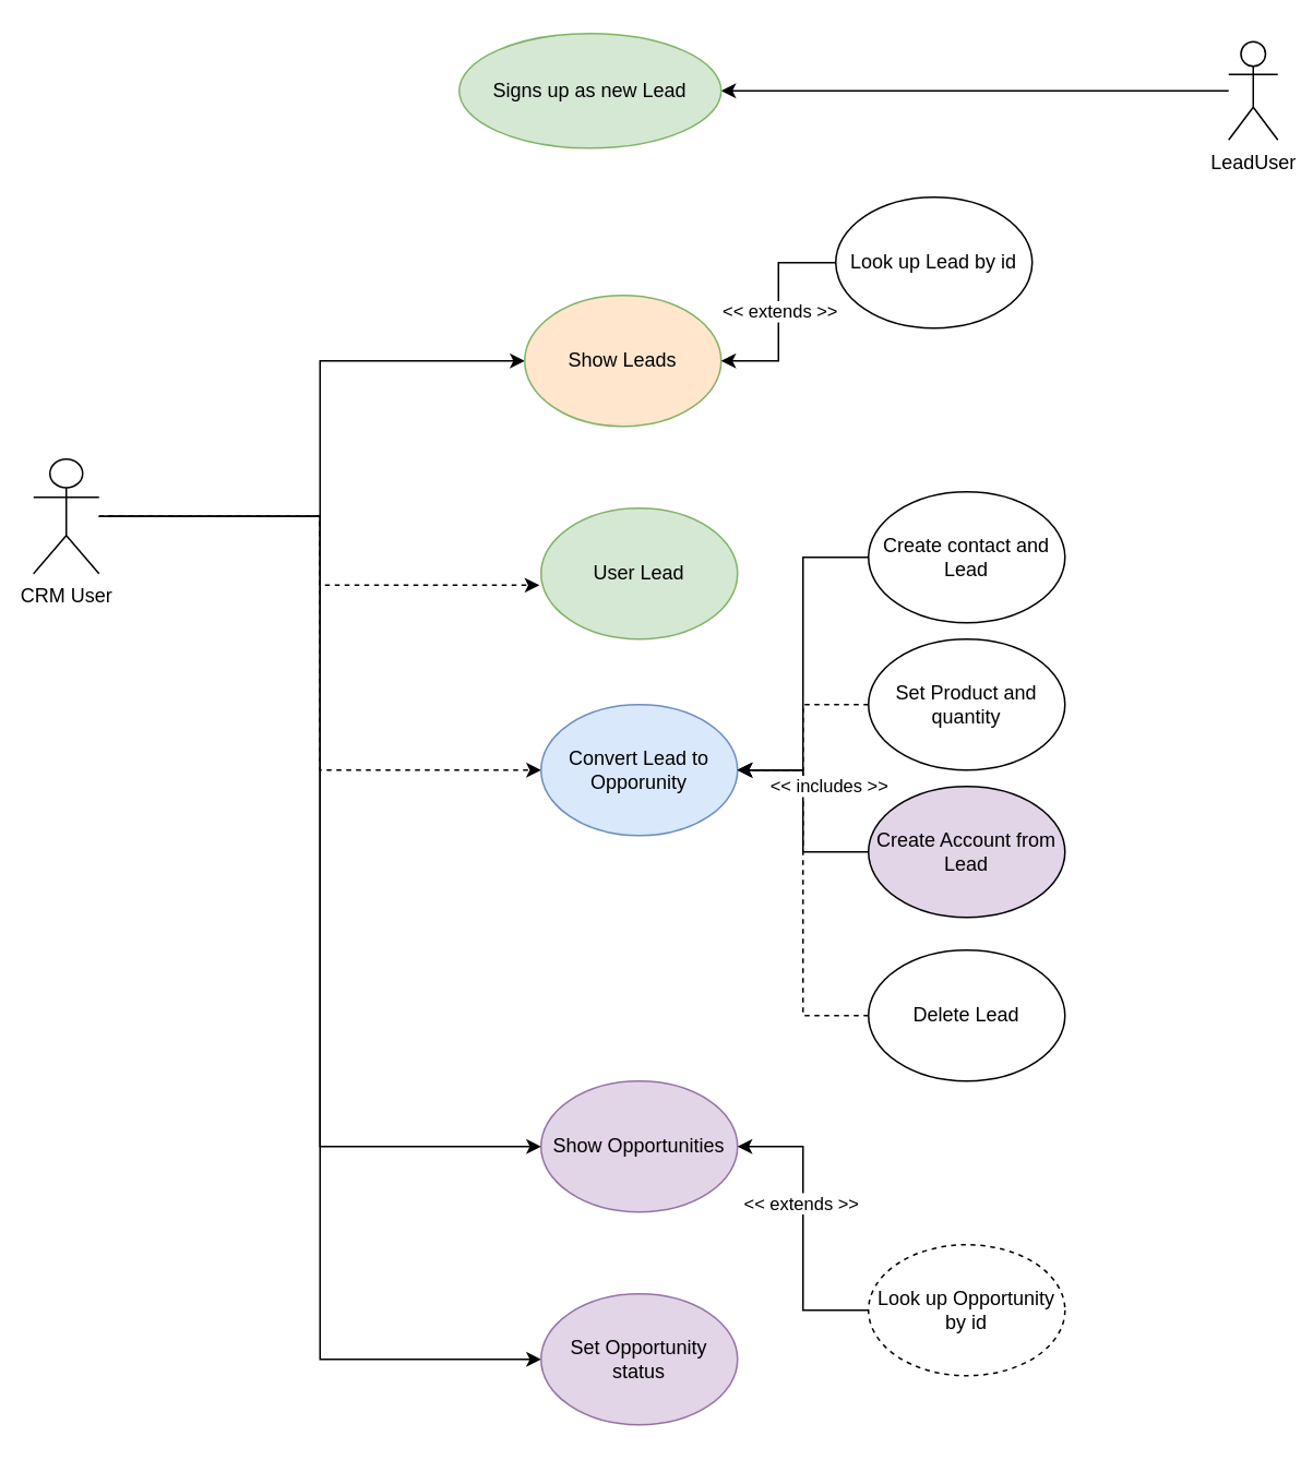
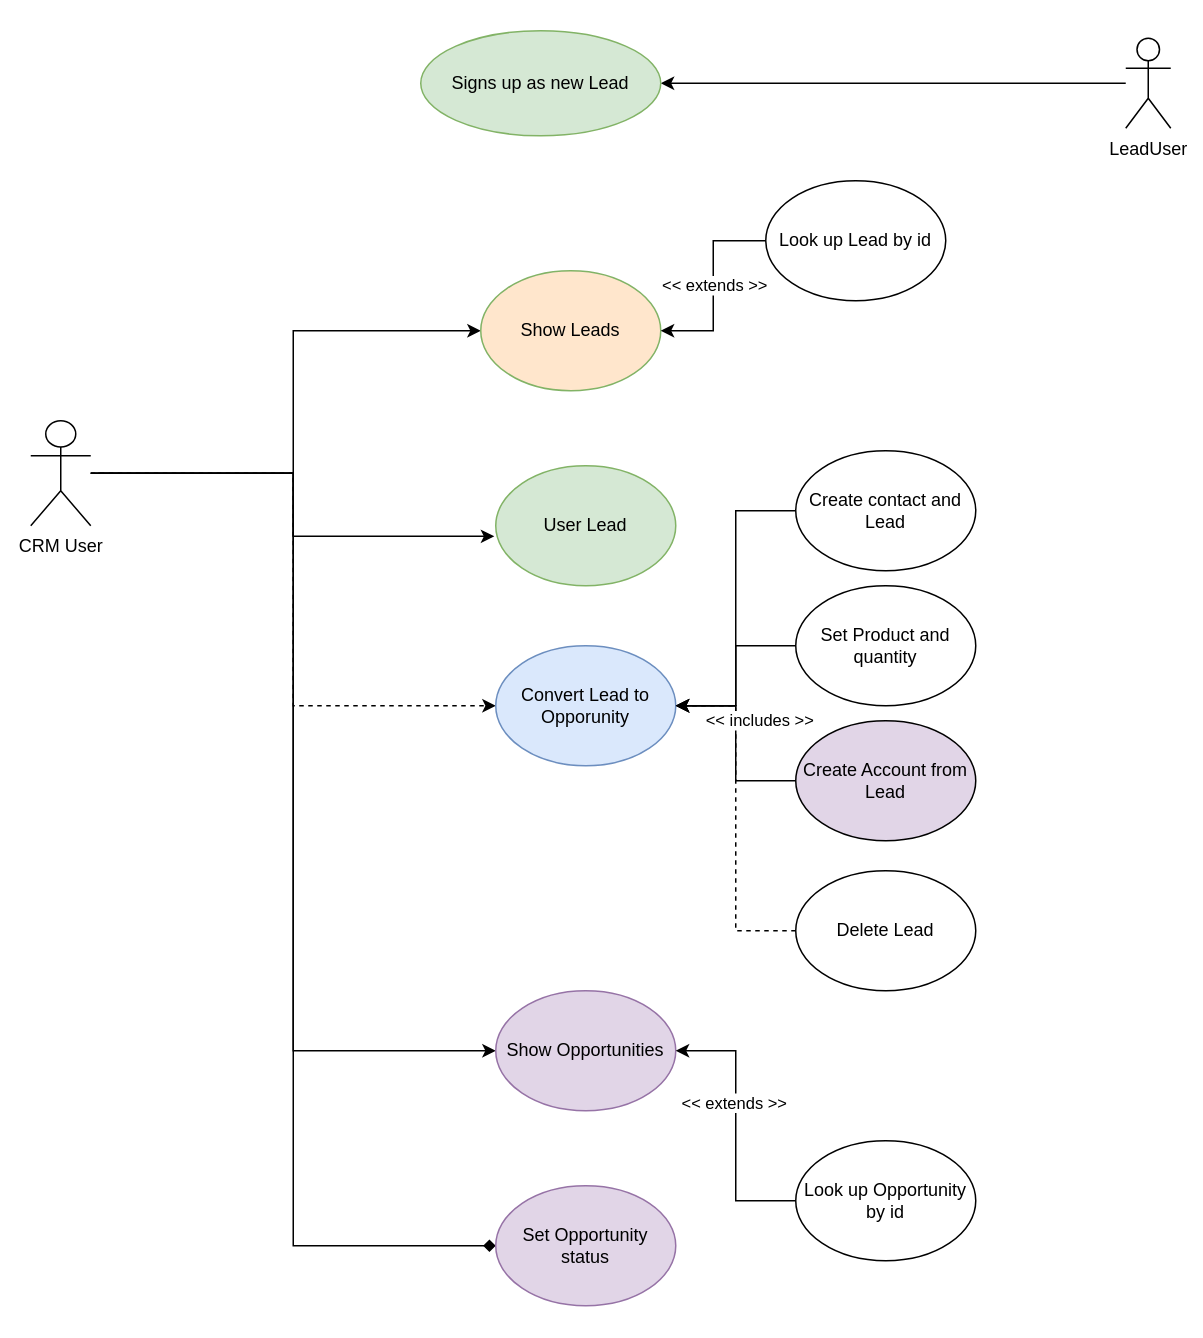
  <mxCell id="0" />
  <mxCell id="1" parent="0" />
  <mxCell id="2" style="edgeStyle=orthogonalEdgeStyle;rounded=0;orthogonalLoop=1;jettySize=auto;html=1;entryX=0;entryY=0.5;entryDx=0;entryDy=0;" edge="1" parent="1" target="11"><mxGeometry relative="1" as="geometry"><mxPoint x="65" y="315" as="sourcePoint" /><mxPoint x="305" y="220" as="targetPoint" /><Array as="points"><mxPoint x="195" y="315" /><mxPoint x="195" y="220" /></Array></mxGeometry></mxCell>
- <mxCell id="3" style="edgeStyle=orthogonalEdgeStyle;rounded=0;orthogonalLoop=1;jettySize=auto;html=1;entryX=-0.008;entryY=0.588;entryDx=0;entryDy=0;entryPerimeter=0;dashed=1;" edge="1" parent="1" source="7" target="12"><mxGeometry relative="1" as="geometry" /></mxCell>
+ <mxCell id="3" style="edgeStyle=orthogonalEdgeStyle;rounded=0;orthogonalLoop=1;jettySize=auto;html=1;entryX=-0.008;entryY=0.588;entryDx=0;entryDy=0;entryPerimeter=0;" edge="1" parent="1" source="7" target="12"><mxGeometry relative="1" as="geometry" /></mxCell>
  <mxCell id="4" style="edgeStyle=orthogonalEdgeStyle;rounded=0;orthogonalLoop=1;jettySize=auto;html=1;entryX=0;entryY=0.5;entryDx=0;entryDy=0;dashed=1;" edge="1" parent="1" source="7" target="13"><mxGeometry relative="1" as="geometry" /></mxCell>
  <mxCell id="5" style="edgeStyle=orthogonalEdgeStyle;rounded=0;orthogonalLoop=1;jettySize=auto;html=1;entryX=0;entryY=0.5;entryDx=0;entryDy=0;" edge="1" parent="1" source="7" target="26"><mxGeometry relative="1" as="geometry" /></mxCell>
- <mxCell id="6" style="edgeStyle=orthogonalEdgeStyle;rounded=0;orthogonalLoop=1;jettySize=auto;html=1;entryX=0;entryY=0.5;entryDx=0;entryDy=0;" edge="1" parent="1" source="7" target="30"><mxGeometry relative="1" as="geometry" /></mxCell>
+ <mxCell id="6" style="edgeStyle=orthogonalEdgeStyle;rounded=0;orthogonalLoop=1;jettySize=auto;html=1;entryX=0;entryY=0.5;entryDx=0;entryDy=0;endArrow=diamond;" edge="1" parent="1" source="7" target="30"><mxGeometry relative="1" as="geometry" /></mxCell>
  <mxCell id="7" value="CRM User" style="shape=umlActor;verticalLabelPosition=bottom;verticalAlign=top;html=1;outlineConnect=0;" vertex="1" parent="1"><mxGeometry x="20" y="280" width="40" height="70" as="geometry" /></mxCell>
  <mxCell id="8" style="edgeStyle=orthogonalEdgeStyle;rounded=0;orthogonalLoop=1;jettySize=auto;html=1;entryX=1;entryY=0.5;entryDx=0;entryDy=0;" edge="1" parent="1" source="9" target="10"><mxGeometry relative="1" as="geometry" /></mxCell>
  <mxCell id="9" value="LeadUser" style="shape=umlActor;verticalLabelPosition=bottom;verticalAlign=top;html=1;outlineConnect=0;" vertex="1" parent="1"><mxGeometry x="750" y="25" width="30" height="60" as="geometry" /></mxCell>
  <mxCell id="10" value="Signs up as new Lead" style="ellipse;whiteSpace=wrap;html=1;fillColor=#d5e8d4;strokeColor=#82b366;" vertex="1" parent="1"><mxGeometry x="280" y="20" width="160" height="70" as="geometry" /></mxCell>
  <mxCell id="11" value="Show Leads" style="ellipse;whiteSpace=wrap;html=1;fillColor=#ffe6cc;strokeColor=#82b366;" vertex="1" parent="1"><mxGeometry x="320" y="180" width="120" height="80" as="geometry" /></mxCell>
  <mxCell id="12" value="User Lead" style="ellipse;whiteSpace=wrap;html=1;fillColor=#d5e8d4;strokeColor=#82b366;" vertex="1" parent="1"><mxGeometry x="330" y="310" width="120" height="80" as="geometry" /></mxCell>
  <mxCell id="13" value="Convert Lead to Opporunity" style="ellipse;whiteSpace=wrap;html=1;fillColor=#dae8fc;strokeColor=#6c8ebf;" vertex="1" parent="1"><mxGeometry x="330" y="430" width="120" height="80" as="geometry" /></mxCell>
  <mxCell id="14" style="edgeStyle=orthogonalEdgeStyle;rounded=0;orthogonalLoop=1;jettySize=auto;html=1;entryX=1;entryY=0.5;entryDx=0;entryDy=0;" edge="1" parent="1" source="15" target="13"><mxGeometry relative="1" as="geometry" /></mxCell>
  <mxCell id="15" value="Create contact and Lead" style="ellipse;whiteSpace=wrap;html=1;" vertex="1" parent="1"><mxGeometry x="530" y="300" width="120" height="80" as="geometry" /></mxCell>
  <mxCell id="16" style="edgeStyle=orthogonalEdgeStyle;rounded=0;orthogonalLoop=1;jettySize=auto;html=1;entryX=1;entryY=0.5;entryDx=0;entryDy=0;" edge="1" parent="1" source="17" target="13"><mxGeometry relative="1" as="geometry" /></mxCell>
  <mxCell id="17" value="Create Account from Lead" style="ellipse;whiteSpace=wrap;html=1;fillColor=#e1d5e7;" vertex="1" parent="1"><mxGeometry x="530" y="480" width="120" height="80" as="geometry" /></mxCell>
  <mxCell id="18" style="edgeStyle=orthogonalEdgeStyle;rounded=0;orthogonalLoop=1;jettySize=auto;html=1;entryX=1;entryY=0.5;entryDx=0;entryDy=0;dashed=1;" edge="1" parent="1" source="20" target="13"><mxGeometry relative="1" as="geometry" /></mxCell>
  <mxCell id="19" value="&amp;lt;&amp;lt; includes &amp;gt;&amp;gt;" style="edgeLabel;html=1;align=center;verticalAlign=middle;resizable=0;points=[];" vertex="1" connectable="0" parent="18"><mxGeometry x="0.154" relative="1" as="geometry"><mxPoint x="15" y="-48" as="offset" /></mxGeometry></mxCell>
  <mxCell id="20" value="Delete Lead" style="ellipse;whiteSpace=wrap;html=1;" vertex="1" parent="1"><mxGeometry x="530" y="580" width="120" height="80" as="geometry" /></mxCell>
- <mxCell id="21" style="edgeStyle=orthogonalEdgeStyle;rounded=0;orthogonalLoop=1;jettySize=auto;html=1;entryX=1;entryY=0.5;entryDx=0;entryDy=0;dashed=1;" edge="1" parent="1" source="22" target="13"><mxGeometry relative="1" as="geometry" /></mxCell>
+ <mxCell id="21" style="edgeStyle=orthogonalEdgeStyle;rounded=0;orthogonalLoop=1;jettySize=auto;html=1;entryX=1;entryY=0.5;entryDx=0;entryDy=0;" edge="1" parent="1" source="22" target="13"><mxGeometry relative="1" as="geometry" /></mxCell>
  <mxCell id="22" value="Set Product and quantity" style="ellipse;whiteSpace=wrap;html=1;" vertex="1" parent="1"><mxGeometry x="530" y="390" width="120" height="80" as="geometry" /></mxCell>
  <mxCell id="23" style="edgeStyle=orthogonalEdgeStyle;rounded=0;orthogonalLoop=1;jettySize=auto;html=1;entryX=1;entryY=0.5;entryDx=0;entryDy=0;" edge="1" parent="1" source="25" target="11"><mxGeometry relative="1" as="geometry" /></mxCell>
  <mxCell id="24" value="&amp;lt;&amp;lt; extends &amp;gt;&amp;gt;" style="edgeLabel;html=1;align=center;verticalAlign=middle;resizable=0;points=[];" vertex="1" connectable="0" parent="23"><mxGeometry x="-0.015" relative="1" as="geometry"><mxPoint as="offset" /></mxGeometry></mxCell>
  <mxCell id="25" value="Look up Lead by id" style="ellipse;whiteSpace=wrap;html=1;" vertex="1" parent="1"><mxGeometry x="510" y="120" width="120" height="80" as="geometry" /></mxCell>
  <mxCell id="26" value="Show Opportunities" style="ellipse;whiteSpace=wrap;html=1;fillColor=#e1d5e7;strokeColor=#9673a6;" vertex="1" parent="1"><mxGeometry x="330" y="660" width="120" height="80" as="geometry" /></mxCell>
  <mxCell id="27" style="edgeStyle=orthogonalEdgeStyle;rounded=0;orthogonalLoop=1;jettySize=auto;html=1;entryX=1;entryY=0.5;entryDx=0;entryDy=0;" edge="1" parent="1" source="29" target="26"><mxGeometry relative="1" as="geometry" /></mxCell>
  <mxCell id="28" value="&amp;lt;&amp;lt; extends &amp;gt;&amp;gt;" style="edgeLabel;html=1;align=center;verticalAlign=middle;resizable=0;points=[];" vertex="1" connectable="0" parent="27"><mxGeometry x="0.178" y="2" relative="1" as="geometry"><mxPoint as="offset" /></mxGeometry></mxCell>
- <mxCell id="29" value="Look up Opportunity by id" style="ellipse;whiteSpace=wrap;html=1;dashed=1;" vertex="1" parent="1"><mxGeometry x="530" y="760" width="120" height="80" as="geometry" /></mxCell>
+ <mxCell id="29" value="Look up Opportunity by id" style="ellipse;whiteSpace=wrap;html=1;" vertex="1" parent="1"><mxGeometry x="530" y="760" width="120" height="80" as="geometry" /></mxCell>
  <mxCell id="30" value="Set Opportunity status" style="ellipse;whiteSpace=wrap;html=1;fillColor=#e1d5e7;strokeColor=#9673a6;" vertex="1" parent="1"><mxGeometry x="330" y="790" width="120" height="80" as="geometry" /></mxCell>
